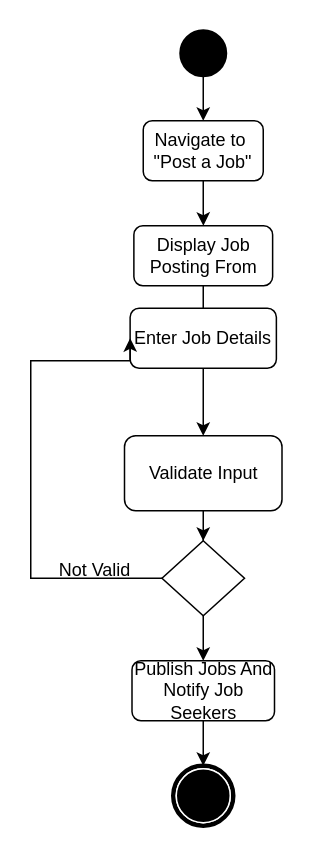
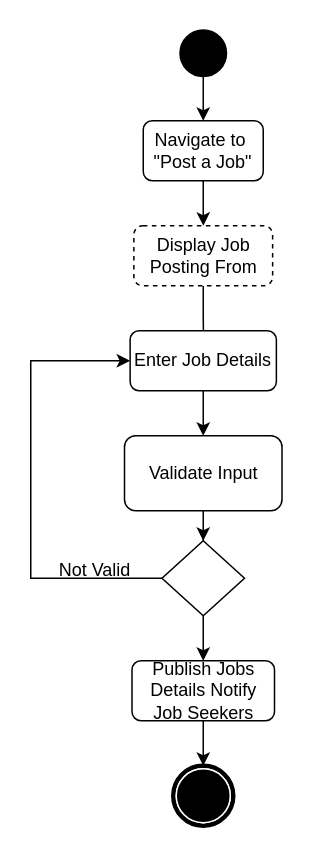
  <mxCell id="0" />
  <mxCell id="1" parent="0" />
  <mxCell id="2" style="edgeStyle=orthogonalEdgeStyle;rounded=0;orthogonalLoop=1;jettySize=auto;html=1;exitX=0.5;exitY=1;exitDx=0;exitDy=0;exitPerimeter=0;" parent="1" source="3" edge="1"><mxGeometry relative="1" as="geometry"><mxPoint x="135" y="80" as="targetPoint" /></mxGeometry></mxCell>
  <mxCell id="3" value="" style="strokeWidth=2;html=1;shape=mxgraph.flowchart.start_2;whiteSpace=wrap;fillColor=#000000;" parent="1" vertex="1"><mxGeometry x="120" y="20" width="30" height="30" as="geometry" /></mxCell>
  <mxCell id="4" style="edgeStyle=orthogonalEdgeStyle;rounded=0;orthogonalLoop=1;jettySize=auto;html=1;exitX=0.5;exitY=1;exitDx=0;exitDy=0;" parent="1" source="5" target="7" edge="1"><mxGeometry relative="1" as="geometry"><mxPoint x="135" y="160" as="targetPoint" /></mxGeometry></mxCell>
  <mxCell id="5" value="Navigate to&amp;nbsp;&lt;br&gt;&quot;Post a Job&quot;" style="rounded=1;whiteSpace=wrap;html=1;" parent="1" vertex="1"><mxGeometry x="95" y="80" width="80" height="40" as="geometry" /></mxCell>
  <mxCell id="6" style="edgeStyle=orthogonalEdgeStyle;rounded=0;orthogonalLoop=1;jettySize=auto;html=1;exitX=0.5;exitY=1;exitDx=0;exitDy=0;endArrow=none;" parent="1" source="7" target="9" edge="1"><mxGeometry relative="1" as="geometry"><mxPoint x="135" y="230" as="targetPoint" /></mxGeometry></mxCell>
- <mxCell id="7" value="Display Job Posting From" style="rounded=1;whiteSpace=wrap;html=1;" parent="1" vertex="1"><mxGeometry x="88.75" y="150" width="92.5" height="40" as="geometry" /></mxCell>
+ <mxCell id="7" value="Display Job Posting From" style="rounded=1;whiteSpace=wrap;html=1;dashed=1;" parent="1" vertex="1"><mxGeometry x="88.75" y="150" width="92.5" height="40" as="geometry" /></mxCell>
  <mxCell id="8" style="edgeStyle=orthogonalEdgeStyle;rounded=0;orthogonalLoop=1;jettySize=auto;html=1;exitX=0.5;exitY=1;exitDx=0;exitDy=0;" parent="1" source="9" target="11" edge="1"><mxGeometry relative="1" as="geometry"><mxPoint x="135" y="290" as="targetPoint" /></mxGeometry></mxCell>
- <mxCell id="9" value="Enter Job Details" style="rounded=1;whiteSpace=wrap;html=1;" parent="1" vertex="1"><mxGeometry x="86.25" y="205" width="97.5" height="40" as="geometry" /></mxCell>
+ <mxCell id="9" value="Enter Job Details" style="rounded=1;whiteSpace=wrap;html=1;" parent="1" vertex="1"><mxGeometry x="86.25" y="220" width="97.5" height="40" as="geometry" /></mxCell>
  <mxCell id="10" style="edgeStyle=orthogonalEdgeStyle;rounded=0;orthogonalLoop=1;jettySize=auto;html=1;exitX=0.5;exitY=1;exitDx=0;exitDy=0;" parent="1" source="11" target="14" edge="1"><mxGeometry relative="1" as="geometry"><mxPoint x="135" y="370" as="targetPoint" /></mxGeometry></mxCell>
  <mxCell id="11" value="Validate Input" style="rounded=1;whiteSpace=wrap;html=1;" parent="1" vertex="1"><mxGeometry x="82.5" y="290" width="105" height="50" as="geometry" /></mxCell>
  <mxCell id="12" style="edgeStyle=orthogonalEdgeStyle;rounded=0;orthogonalLoop=1;jettySize=auto;html=1;exitX=0.5;exitY=1;exitDx=0;exitDy=0;" parent="1" source="14" target="16" edge="1"><mxGeometry relative="1" as="geometry"><mxPoint x="135" y="440" as="targetPoint" /></mxGeometry></mxCell>
  <mxCell id="13" style="edgeStyle=orthogonalEdgeStyle;rounded=0;orthogonalLoop=1;jettySize=auto;html=1;exitX=0;exitY=0.5;exitDx=0;exitDy=0;entryX=0;entryY=0.5;entryDx=0;entryDy=0;" parent="1" source="14" target="9" edge="1"><mxGeometry relative="1" as="geometry"><Array as="points"><mxPoint x="20" y="385" /><mxPoint x="20" y="240" /></Array></mxGeometry></mxCell>
  <mxCell id="14" value="" style="rhombus;whiteSpace=wrap;html=1;" parent="1" vertex="1"><mxGeometry x="107.5" y="360" width="55" height="50" as="geometry" /></mxCell>
  <mxCell id="15" style="edgeStyle=orthogonalEdgeStyle;rounded=0;orthogonalLoop=1;jettySize=auto;html=1;exitX=0.5;exitY=1;exitDx=0;exitDy=0;" parent="1" source="16" edge="1"><mxGeometry relative="1" as="geometry"><mxPoint x="135" y="510" as="targetPoint" /></mxGeometry></mxCell>
- <mxCell id="16" value="Publish Jobs And Notify Job Seekers" style="rounded=1;whiteSpace=wrap;html=1;" parent="1" vertex="1"><mxGeometry x="87.5" y="440" width="95" height="40" as="geometry" /></mxCell>
+ <mxCell id="16" value="Publish Jobs Details Notify Job Seekers" style="rounded=1;whiteSpace=wrap;html=1;" parent="1" vertex="1"><mxGeometry x="87.5" y="440" width="95" height="40" as="geometry" /></mxCell>
  <mxCell id="17" value="" style="points=[[0.145,0.145,0],[0.5,0,0],[0.855,0.145,0],[1,0.5,0],[0.855,0.855,0],[0.5,1,0],[0.145,0.855,0],[0,0.5,0]];shape=mxgraph.bpmn.event;html=1;verticalLabelPosition=bottom;labelBackgroundColor=#ffffff;verticalAlign=top;align=center;perimeter=ellipsePerimeter;outlineConnect=0;aspect=fixed;outline=end;symbol=terminate;" parent="1" vertex="1"><mxGeometry x="115" y="510" width="40" height="40" as="geometry" /></mxCell>
  <mxCell id="18" value="Not Valid" style="text;html=1;align=center;verticalAlign=middle;whiteSpace=wrap;rounded=0;" parent="1" vertex="1"><mxGeometry x="32.5" y="365" width="60" height="30" as="geometry" /></mxCell>
